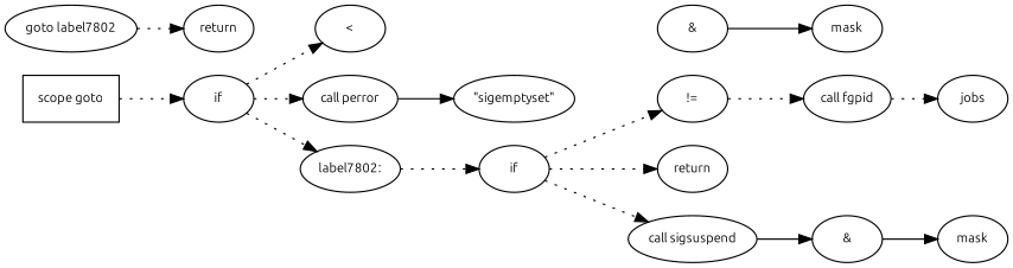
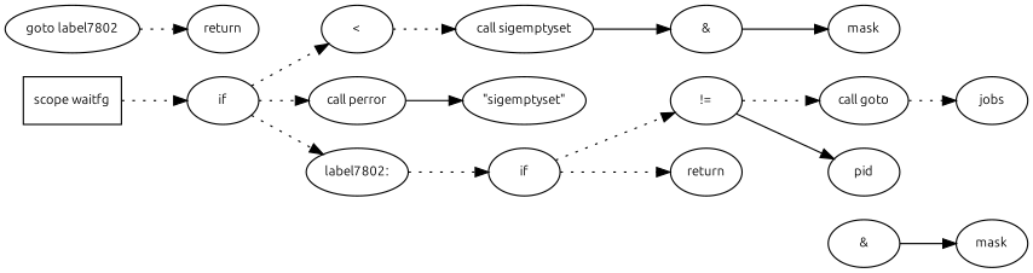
  digraph {
    fontname=Ubuntu
    fontsize=10
    rankdir=LR
    node [fontname=Ubuntu fontsize=10 shape=ellipse]
    edge [fontname=Ubuntu fontsize=10 style=dotted]
-   n1 [label="scope goto" shape=box]
+   n1 [label="scope waitfg" shape=box]
    n2 [label=if]
    n3 [label="<"]
    n4 [label="call perror"]
    n5 [label="label7802:"]
+   n6 [label="call sigemptyset"]
    n7 [label="\"sigemptyset\""]
    n8 [label=if]
    n9 [label="&"]
    n10 [label=mask]
    n11 [label="!="]
    n12 [label=return]
-   n13 [label="call sigsuspend"]
-   n14 [label="call fgpid"]
+   n14 [label="call goto"]
+   n15 [label=pid]
    n16 [label="&"]
    n17 [label=jobs]
    n18 [label=mask]
    n19 [label="goto label7802"]
    n20 [label=return]
    n1 -> n2
    n2 -> n3
    n2 -> n4
    n2 -> n5
+   n3 -> n6
    n4 -> n7 [style=""]
    n5 -> n8
+   n6 -> n9 [style=""]
    n8 -> n11
    n8 -> n12
-   n8 -> n13
    n9 -> n10 [style=""]
    n11 -> n14
-   n13 -> n16 [style=""]
+   n11 -> n15 [style=""]
    n14 -> n17
    n16 -> n18 [style=""]
    n19 -> n20
  }
